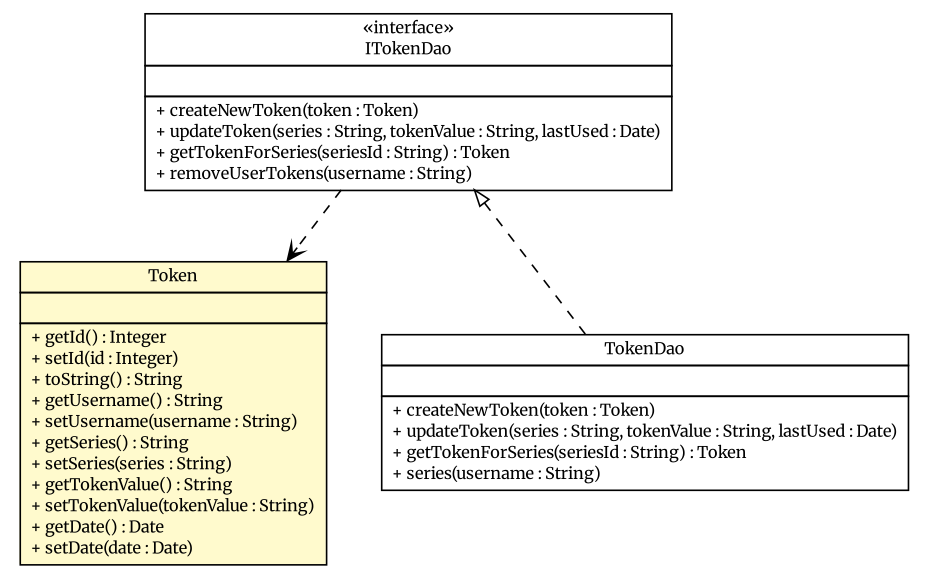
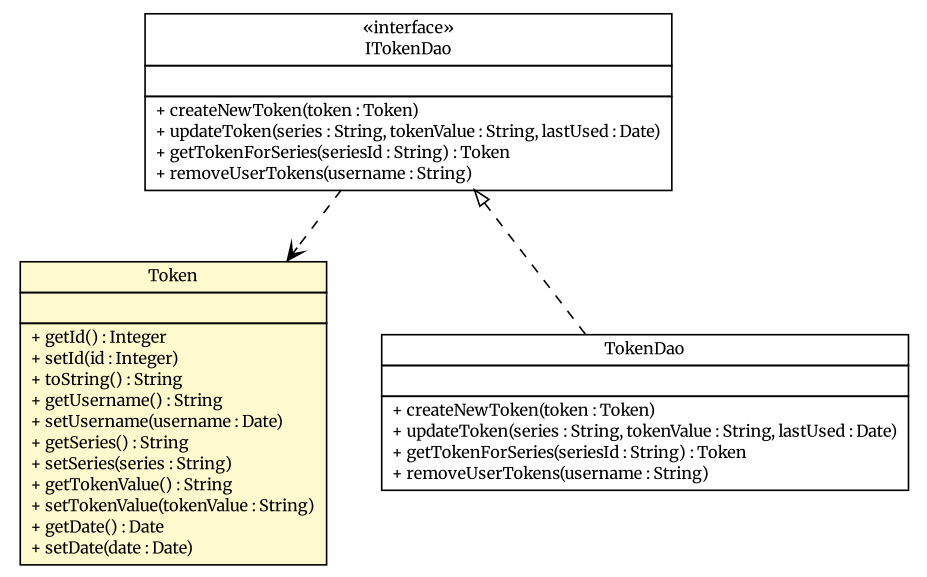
  digraph {
    fontname=Merriweather
    nodesep=0.25
    rankdir=TB
    ranksep=0.5
    node [fontcolor=black fontname=Merriweather fontsize=10.0 shape=plaintext]
    edge [fontname=Merriweather headport=p labelfontname=Helvetica labelfontsize=10 style=dashed tailport=p]
-   n1 [label=<<table title="com.inn.headstartdemo.model.Token" border="0" cellborder="1" cellspacing="0" cellpadding="2" port="p" bgcolor="lemonChiffon" href="./Token.html"> 		<tr><td><table border="0" cellspacing="0" cellpadding="1"> <tr><td align="center" balign="center"> Token </td></tr> 		</table></td></tr> 		<tr><td><table border="0" cellspacing="0" cellpadding="1"> <tr><td align="left" balign="left">  </td></tr> 		</table></td></tr> 		<tr><td><table border="0" cellspacing="0" cellpadding="1"> <tr><td align="left" balign="left"> + getId() : Integer </td></tr> <tr><td align="left" balign="left"> + setId(id : Integer) </td></tr> <tr><td align="left" balign="left"> + toString() : String </td></tr> <tr><td align="left" balign="left"> + getUsername() : String </td></tr> <tr><td align="left" balign="left"> + setUsername(username : String) </td></tr> <tr><td align="left" balign="left"> + getSeries() : String </td></tr> <tr><td align="left" balign="left"> + setSeries(series : String) </td></tr> <tr><td align="left" balign="left"> + getTokenValue() : String </td></tr> <tr><td align="left" balign="left"> + setTokenValue(tokenValue : String) </td></tr> <tr><td align="left" balign="left"> + getDate() : Date </td></tr> <tr><td align="left" balign="left"> + setDate(date : Date) </td></tr> 		</table></td></tr> 		</table>>]
+   n1 [label=<<table title="com.inn.headstartdemo.model.Token" border="0" cellborder="1" cellspacing="0" cellpadding="2" port="p" bgcolor="lemonChiffon" href="./Token.html"> 		<tr><td><table border="0" cellspacing="0" cellpadding="1"> <tr><td align="center" balign="center"> Token </td></tr> 		</table></td></tr> 		<tr><td><table border="0" cellspacing="0" cellpadding="1"> <tr><td align="left" balign="left">  </td></tr> 		</table></td></tr> 		<tr><td><table border="0" cellspacing="0" cellpadding="1"> <tr><td align="left" balign="left"> + getId() : Integer </td></tr> <tr><td align="left" balign="left"> + setId(id : Integer) </td></tr> <tr><td align="left" balign="left"> + toString() : String </td></tr> <tr><td align="left" balign="left"> + getUsername() : String </td></tr> <tr><td align="left" balign="left"> + setUsername(username : Date) </td></tr> <tr><td align="left" balign="left"> + getSeries() : String </td></tr> <tr><td align="left" balign="left"> + setSeries(series : String) </td></tr> <tr><td align="left" balign="left"> + getTokenValue() : String </td></tr> <tr><td align="left" balign="left"> + setTokenValue(tokenValue : String) </td></tr> <tr><td align="left" balign="left"> + getDate() : Date </td></tr> <tr><td align="left" balign="left"> + setDate(date : Date) </td></tr> 		</table></td></tr> 		</table>>]
    n2 [label=<<table title="com.inn.headstartdemo.dao.ITokenDao" border="0" cellborder="1" cellspacing="0" cellpadding="2" port="p" href="../dao/ITokenDao.html"> 		<tr><td><table border="0" cellspacing="0" cellpadding="1"> <tr><td align="center" balign="center"> &#171;interface&#187; </td></tr> <tr><td align="center" balign="center"> ITokenDao </td></tr> 		</table></td></tr> 		<tr><td><table border="0" cellspacing="0" cellpadding="1"> <tr><td align="left" balign="left">  </td></tr> 		</table></td></tr> 		<tr><td><table border="0" cellspacing="0" cellpadding="1"> <tr><td align="left" balign="left"> + createNewToken(token : Token) </td></tr> <tr><td align="left" balign="left"> + updateToken(series : String, tokenValue : String, lastUsed : Date) </td></tr> <tr><td align="left" balign="left"> + getTokenForSeries(seriesId : String) : Token </td></tr> <tr><td align="left" balign="left"> + removeUserTokens(username : String) </td></tr> 		</table></td></tr> 		</table>>]
-   n3 [label=<<table title="com.inn.headstartdemo.dao.impl.TokenDao" border="0" cellborder="1" cellspacing="0" cellpadding="2" port="p" href="../dao/impl/TokenDao.html"> 		<tr><td><table border="0" cellspacing="0" cellpadding="1"> <tr><td align="center" balign="center"> TokenDao </td></tr> 		</table></td></tr> 		<tr><td><table border="0" cellspacing="0" cellpadding="1"> <tr><td align="left" balign="left">  </td></tr> 		</table></td></tr> 		<tr><td><table border="0" cellspacing="0" cellpadding="1"> <tr><td align="left" balign="left"> + createNewToken(token : Token) </td></tr> <tr><td align="left" balign="left"> + updateToken(series : String, tokenValue : String, lastUsed : Date) </td></tr> <tr><td align="left" balign="left"> + getTokenForSeries(seriesId : String) : Token </td></tr> <tr><td align="left" balign="left"> + series(username : String) </td></tr> 		</table></td></tr> 		</table>>]
+   n3 [label=<<table title="com.inn.headstartdemo.dao.impl.TokenDao" border="0" cellborder="1" cellspacing="0" cellpadding="2" port="p" href="../dao/impl/TokenDao.html"> 		<tr><td><table border="0" cellspacing="0" cellpadding="1"> <tr><td align="center" balign="center"> TokenDao </td></tr> 		</table></td></tr> 		<tr><td><table border="0" cellspacing="0" cellpadding="1"> <tr><td align="left" balign="left">  </td></tr> 		</table></td></tr> 		<tr><td><table border="0" cellspacing="0" cellpadding="1"> <tr><td align="left" balign="left"> + createNewToken(token : Token) </td></tr> <tr><td align="left" balign="left"> + updateToken(series : String, tokenValue : String, lastUsed : Date) </td></tr> <tr><td align="left" balign="left"> + getTokenForSeries(seriesId : String) : Token </td></tr> <tr><td align="left" balign="left"> + removeUserTokens(username : String) </td></tr> 		</table></td></tr> 		</table>>]
    n2 -> n1 [arrowhead=open color=black fontcolor=black fontsize=10.0]
    n2 -> n3 [arrowtail=empty dir=back fontsize=10]
  }
